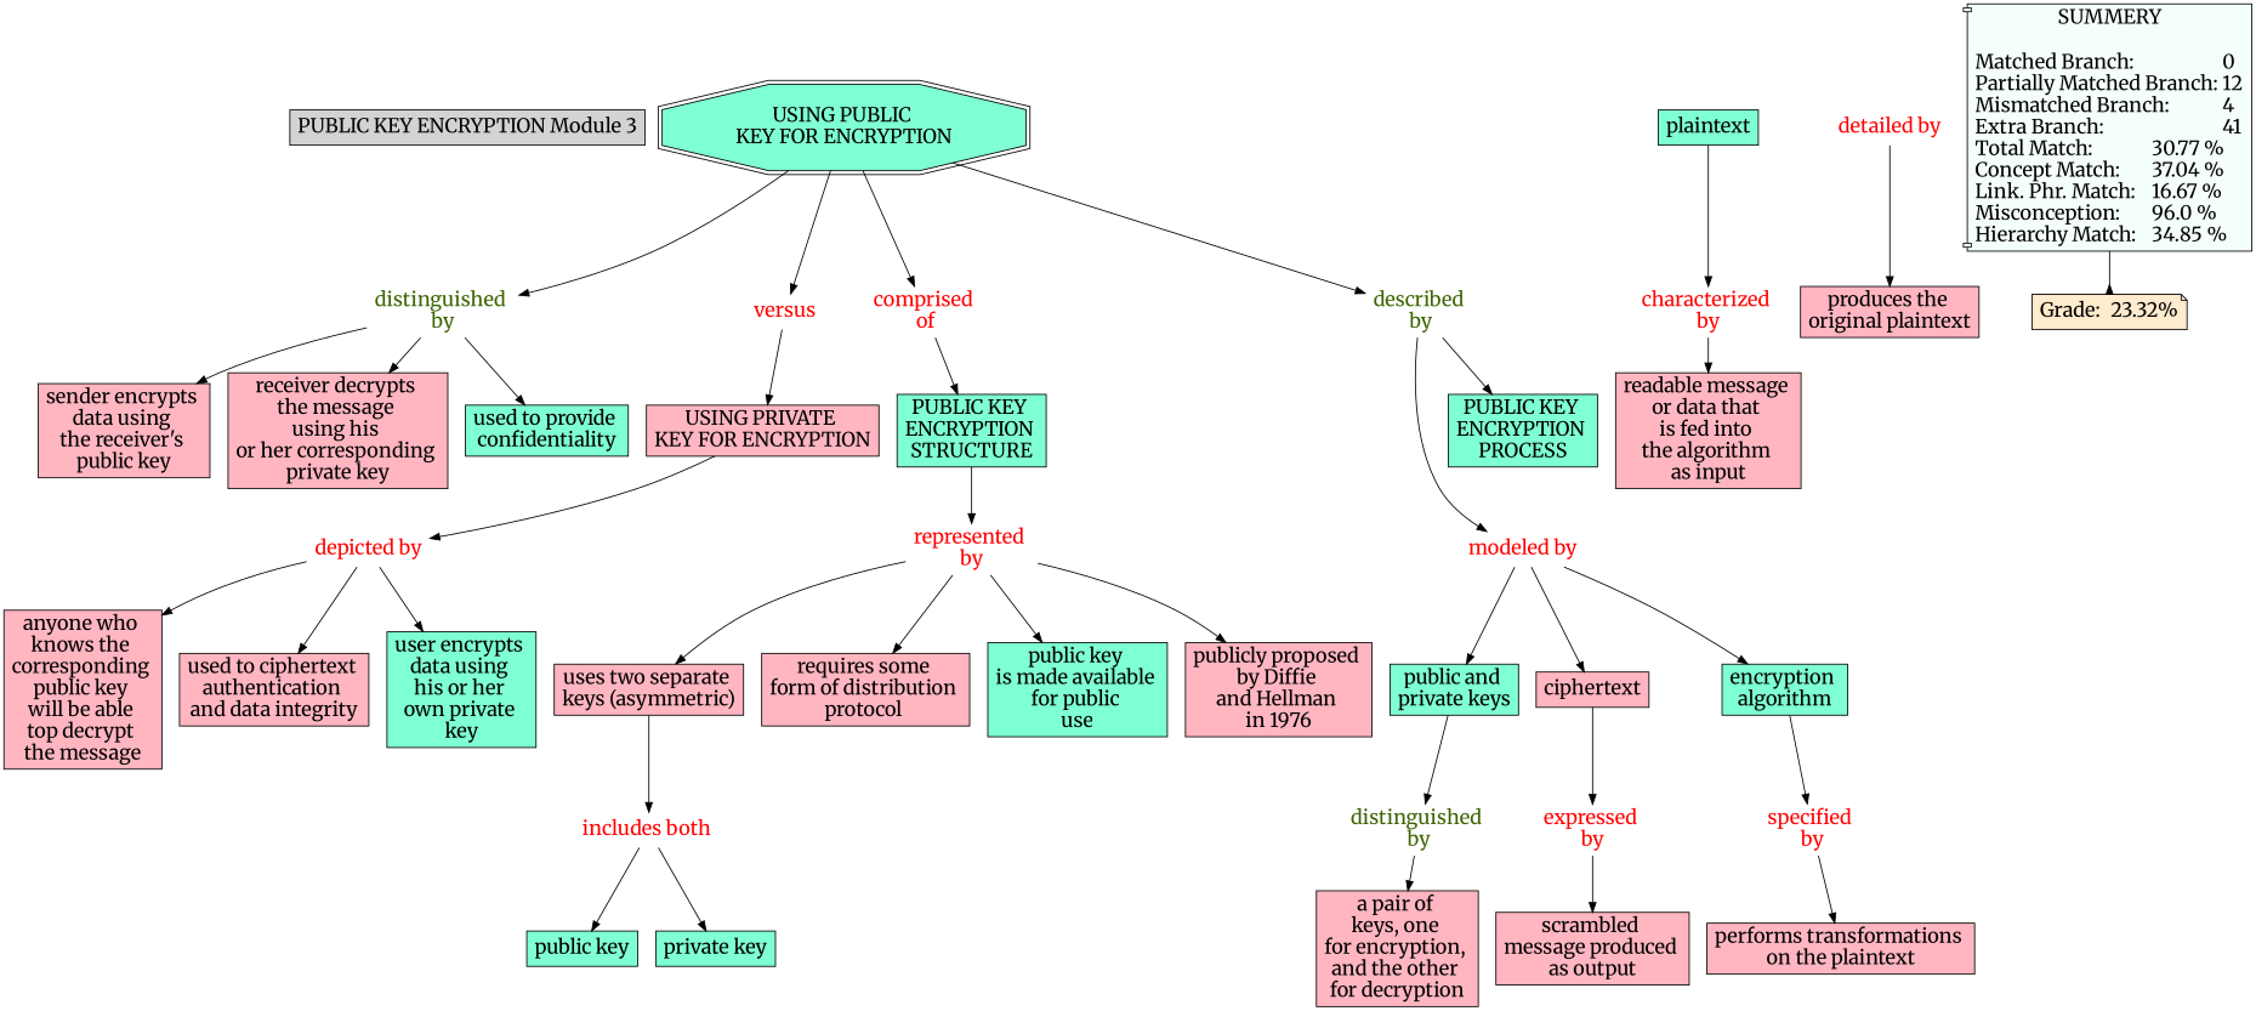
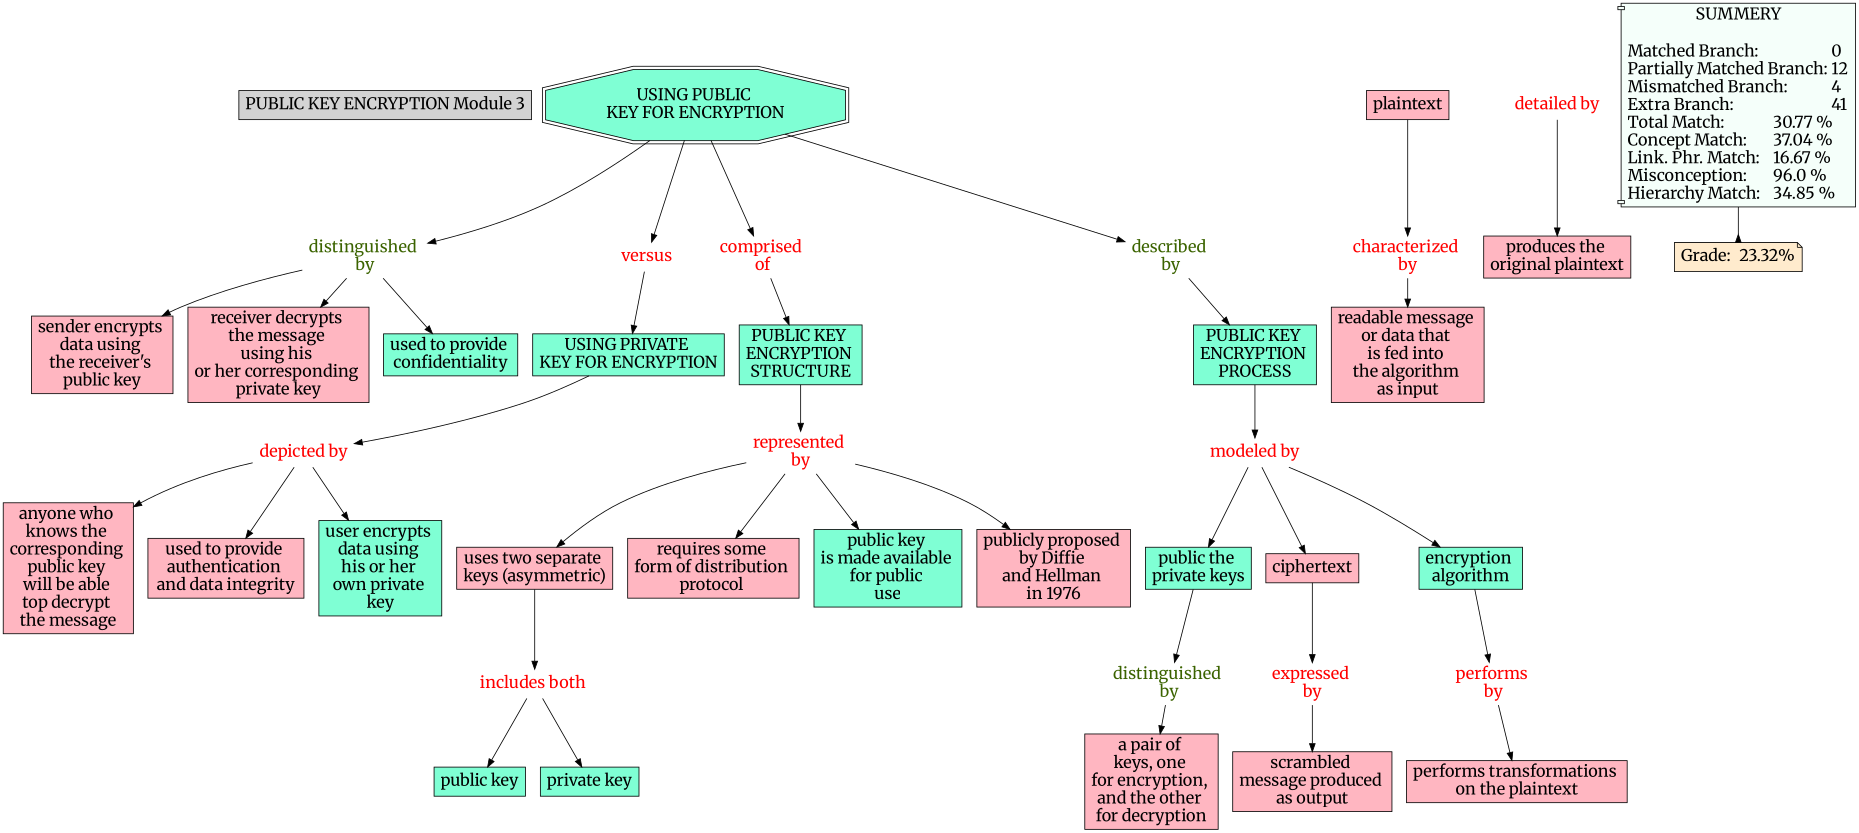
  digraph {
    fontname=Merriweather
    node [Gsplines=true fontname=Merriweather fontsize=20 shape=rect style=filled fillcolor="#FFB6C1"]
    edge [constraint=true fontname=Merriweather]
    n1 [label="PUBLIC KEY ENCRYPTION Module 3" fillcolor=""]
    n2 [fontcolor=red label="modeled by\n" shape=none style="" fillcolor=""]
-   n3 [fillcolor=aquamarine label="public and \nprivate keys\n"]
+   n3 [fillcolor=aquamarine label="public the \nprivate keys\n"]
    n4 [label=ciphertext]
    n5 [fillcolor=aquamarine label="encryption \nalgorithm"]
    n6 [fontcolor="#3B6300" label="distinguished \nby" shape=none style="" fillcolor=""]
    n7 [fontcolor=red label="expressed \nby" shape=none style="" fillcolor=""]
-   n8 [fontcolor=red label="specified \nby" shape=none style="" fillcolor=""]
-   n9 [fillcolor=aquamarine label=plaintext]
+   n8 [fontcolor=red label="performs \nby" shape=none style="" fillcolor=""]
+   n9 [label=plaintext]
    n10 [fontcolor=red label="characterized \nby" shape=none style="" fillcolor=""]
    n11 [label="a pair of \nkeys, one \nfor encryption, \nand the other \nfor decryption\n"]
    n12 [fontcolor="#3B6300" label="distinguished \nby" shape=none style="" fillcolor=""]
    n13 [label="sender encrypts \ndata using \nthe receiver's \npublic key\n"]
    n14 [label="receiver decrypts \nthe message \nusing his \nor her corresponding \nprivate key\n"]
    n15 [fillcolor=aquamarine label="used to provide \nconfidentiality"]
    n16 [fontcolor=red label="represented \nby" shape=none style="" fillcolor=""]
    n17 [label="uses two separate \nkeys (asymmetric)\n"]
    n18 [label="requires some \nform of distribution \nprotocol "]
    n19 [fillcolor=aquamarine label="public key \nis made available \nfor public \nuse"]
    n20 [label="publicly proposed \nby Diffie \nand Hellman \nin 1976"]
    n21 [fontcolor=red label="includes both \n" shape=none style="" fillcolor=""]
    n22 [fillcolor=aquamarine label="public key\n"]
    n23 [fillcolor=aquamarine label="private key\n"]
    n24 [fillcolor=aquamarine label="USING PUBLIC \nKEY FOR ENCRYPTION\n" shape=doubleoctagon]
    n25 [fontcolor=red label=versus shape=none style="" fillcolor=""]
    n26 [fontcolor=red label="comprised \nof" shape=none style="" fillcolor=""]
    n27 [fontcolor="#3B6300" label="described \nby" shape=none style="" fillcolor=""]
-   n28 [label="USING PRIVATE \nKEY FOR ENCRYPTION\n"]
+   n28 [fillcolor=aquamarine label="USING PRIVATE \nKEY FOR ENCRYPTION\n"]
    n29 [fillcolor=aquamarine label="PUBLIC KEY \nENCRYPTION \nSTRUCTURE"]
    n30 [fillcolor=aquamarine label="PUBLIC KEY \nENCRYPTION \nPROCESS"]
    n31 [fontcolor=red label="depicted by\n" shape=none style="" fillcolor=""]
    n32 [label="performs transformations \non the plaintext\n"]
    n33 [fontcolor=red label="detailed by\n" shape=none style="" fillcolor=""]
    n34 [label="produces the \noriginal plaintext\n"]
    n35 [label="anyone who \nknows the \ncorresponding \npublic key \nwill be able \ntop decrypt \nthe message\n"]
-   n36 [label="used to ciphertext \nauthentication \nand data integrity\n"]
+   n36 [label="used to provide \nauthentication \nand data integrity\n"]
    n37 [fillcolor=aquamarine label="user encrypts \ndata using \nhis or her \nown private \nkey"]
    n38 [label="scrambled \nmessage produced \nas output"]
    n39 [label="readable message \nor data that \nis fed into \nthe algorithm \nas input"]
    n40 [fillcolor="#F5FFFA" label="SUMMERY\n\nMatched Branch:			0\lPartially Matched Branch:	12\lMismatched Branch:		4\lExtra Branch:				41\lTotal Match:		30.77 %\lConcept Match:	37.04 %\lLink. Phr. Match:	16.67 %\lMisconception:	96.0 %\lHierarchy Match:	34.85 %\l" shape=component]
    n41 [fillcolor="#FFEBCD" label="Grade:	23.32%" shape=note]
    n2 -> n3
    n2 -> n4
    n2 -> n5
    n3 -> n6
    n4 -> n7
    n5 -> n8
    n6 -> n11
    n7 -> n38
    n8 -> n32
    n9 -> n10
    n10 -> n39
    n12 -> n13
    n12 -> n14
    n12 -> n15
    n16 -> n17
    n16 -> n18
    n16 -> n19
    n16 -> n20
    n17 -> n21
    n21 -> n22
    n21 -> n23
    n24 -> n12
    n24 -> n25
    n24 -> n26
    n24 -> n27
    n25 -> n28
    n26 -> n29
    n27 -> n30
    n28 -> n31
    n29 -> n16
-   n27 -> n2
+   n30 -> n2
    n31 -> n35
    n31 -> n36
    n31 -> n37
    n33 -> n34
    n40 -> n41 [arrowhead=inv color=black]
  }
